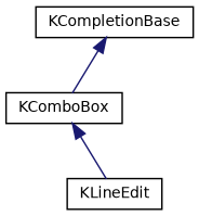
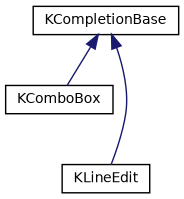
  digraph {
    rankdir=TB
    node [color=black fillcolor=white fontname=Helvetica fontsize=10 shape=record style=filled]
    edge [color=midnightblue dir=back fontname=Helvetica fontsize=10 labelfontname=Helvetica labelfontsize=10 style=solid]
    n1 [height=0.2 label=KCompletionBase width=0.4]
    n2 [height=0.2 label=KComboBox width=0.4]
    n3 [height=0.2 label=KLineEdit width=0.4]
    n1 -> n2
-   n2 -> n3
+   n1 -> n3
  }
